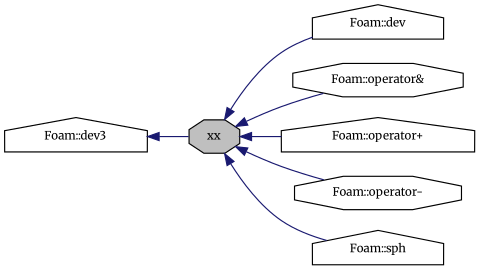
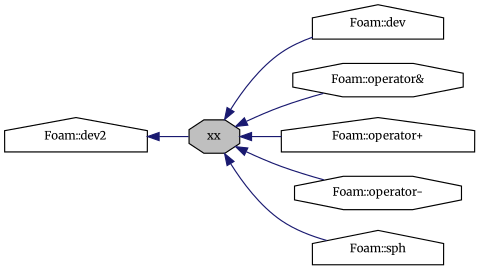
  digraph {
    fontname=Merriweather
    rankdir=LR
    node [color=black fontname=Merriweather fontsize=10 shape=house]
    edge [color=midnightblue dir=back fontname=Merriweather fontsize=10 labelfontname=Helvetica labelfontsize=10 style=solid]
    n1 [fillcolor=grey75 fontcolor=black height=0.2 label=xx shape=octagon style=filled width=0.4]
    n2 [height=0.2 label="Foam::dev" width=0.4]
    n3 [height=0.2 label="Foam::operator&" shape=octagon width=0.4]
    n4 [height=0.2 label="Foam::operator+" width=0.4]
    n5 [height=0.2 label="Foam::operator-" shape=octagon width=0.4]
    n6 [height=0.2 label="Foam::sph" width=0.4]
-   n7 [height=0.2 label="Foam::dev3" width=0.4]
+   n7 [height=0.2 label="Foam::dev2" width=0.4]
    n1 -> n2
    n1 -> n3
    n1 -> n4
    n1 -> n5
    n1 -> n6
    n7 -> n1
  }
